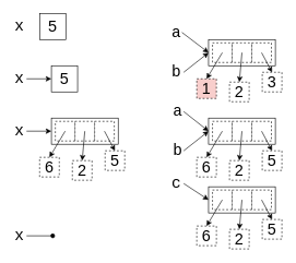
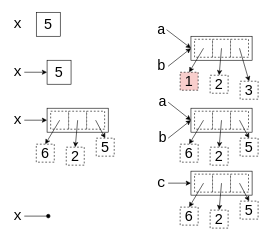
  <mxCell id="0" />
  <mxCell id="1" parent="0" />
  <mxCell id="2" value="&lt;font face=&quot;Courier New&quot;&gt;x&lt;/font&gt;" style="whiteSpace=wrap;html=1;fontSize=24;align=left;fillColor=none;strokeColor=none;" parent="1" vertex="1"><mxGeometry x="20" y="340" width="20" height="40" as="geometry" /></mxCell>
  <mxCell id="3" value="" style="rounded=0;whiteSpace=wrap;html=1;fillColor=none;" vertex="1" parent="1"><mxGeometry x="78" y="180" width="102" height="40" as="geometry" /></mxCell>
  <mxCell id="4" value="" style="endArrow=oval;html=1;rounded=0;strokeColor=default;endFill=1;exitX=1;exitY=0.5;exitDx=0;exitDy=0;" parent="1" edge="1" source="2"><mxGeometry width="50" height="50" relative="1" as="geometry"><mxPoint x="60" y="360" as="sourcePoint" /><mxPoint x="80" y="360" as="targetPoint" /><Array as="points" /></mxGeometry></mxCell>
  <mxCell id="5" value="5" style="whiteSpace=wrap;html=1;aspect=fixed;fontSize=24;" parent="1" vertex="1"><mxGeometry x="60" y="20" width="40" height="40" as="geometry" /></mxCell>
  <mxCell id="6" value="&lt;font face=&quot;Courier New&quot;&gt;x&lt;/font&gt;" style="whiteSpace=wrap;html=1;fontSize=24;align=left;fillColor=none;strokeColor=none;" parent="1" vertex="1"><mxGeometry x="20" y="20" width="70" height="40" as="geometry" /></mxCell>
  <mxCell id="7" value="5" style="whiteSpace=wrap;html=1;aspect=fixed;fontSize=24;" parent="1" vertex="1"><mxGeometry x="78" y="100" width="40" height="40" as="geometry" /></mxCell>
  <mxCell id="8" value="&lt;font face=&quot;Courier New&quot;&gt;x&lt;/font&gt;" style="whiteSpace=wrap;html=1;fontSize=24;align=left;fillColor=none;strokeColor=none;" parent="1" vertex="1"><mxGeometry x="20" y="100" width="20" height="40" as="geometry" /></mxCell>
  <mxCell id="9" value="" style="endArrow=classic;html=1;rounded=0;exitX=1;exitY=0.5;exitDx=0;exitDy=0;strokeColor=default;entryX=0;entryY=0.5;entryDx=0;entryDy=0;" parent="1" target="7" edge="1" source="8"><mxGeometry width="50" height="50" relative="1" as="geometry"><mxPoint x="36.31" y="120" as="sourcePoint" /><mxPoint x="58" y="120" as="targetPoint" /><Array as="points" /></mxGeometry></mxCell>
  <mxCell id="10" value="&lt;font face=&quot;Courier New&quot;&gt;x&lt;/font&gt;" style="whiteSpace=wrap;html=1;fontSize=24;align=left;fillColor=none;strokeColor=none;" parent="1" vertex="1"><mxGeometry x="20" y="180" width="20" height="40" as="geometry" /></mxCell>
  <mxCell id="11" value="" style="endArrow=classic;html=1;rounded=0;strokeColor=default;entryX=0;entryY=0.5;entryDx=0;entryDy=0;exitX=1;exitY=0.5;exitDx=0;exitDy=0;" parent="1" edge="1" source="10"><mxGeometry width="50" height="50" relative="1" as="geometry"><mxPoint x="50" y="200" as="sourcePoint" /><mxPoint x="78" y="200" as="targetPoint" /><Array as="points" /></mxGeometry></mxCell>
  <mxCell id="12" value="&lt;font face=&quot;Courier New&quot;&gt;a&lt;/font&gt;" style="whiteSpace=wrap;html=1;fontSize=24;align=left;fillColor=none;strokeColor=none;" parent="1" vertex="1"><mxGeometry x="260" y="30" width="20" height="40" as="geometry" /></mxCell>
  <mxCell id="13" value="" style="endArrow=classic;html=1;rounded=0;strokeColor=default;entryX=0;entryY=0.5;entryDx=0;entryDy=0;exitX=0.867;exitY=0.476;exitDx=0;exitDy=0;exitPerimeter=0;" parent="1" target="33" edge="1" source="12"><mxGeometry width="50" height="50" relative="1" as="geometry"><mxPoint x="275" y="50" as="sourcePoint" /><mxPoint x="318" y="80" as="targetPoint" /><Array as="points" /></mxGeometry></mxCell>
  <mxCell id="14" value="&lt;font face=&quot;Courier New&quot;&gt;b&lt;/font&gt;" style="whiteSpace=wrap;html=1;fontSize=24;align=left;fillColor=none;strokeColor=none;" parent="1" vertex="1"><mxGeometry x="260" y="90" width="20" height="40" as="geometry" /></mxCell>
  <mxCell id="15" value="" style="endArrow=classic;html=1;rounded=0;strokeColor=default;exitX=1;exitY=0.5;exitDx=0;exitDy=0;entryX=0;entryY=0.5;entryDx=0;entryDy=0;" parent="1" target="33" edge="1" source="14"><mxGeometry width="50" height="50" relative="1" as="geometry"><mxPoint x="275" y="110" as="sourcePoint" /><mxPoint x="300" y="90" as="targetPoint" /><Array as="points" /></mxGeometry></mxCell>
  <mxCell id="16" value="&lt;font face=&quot;Courier New&quot;&gt;a&lt;/font&gt;" style="whiteSpace=wrap;html=1;fontSize=24;align=left;fillColor=none;strokeColor=none;" parent="1" vertex="1"><mxGeometry x="262" y="150" width="18" height="40" as="geometry" /></mxCell>
  <mxCell id="17" value="" style="endArrow=classic;html=1;rounded=0;strokeColor=default;entryX=0;entryY=0.5;entryDx=0;entryDy=0;exitX=1;exitY=0.5;exitDx=0;exitDy=0;" parent="1" target="45" edge="1" source="16"><mxGeometry width="50" height="50" relative="1" as="geometry"><mxPoint x="277" y="170" as="sourcePoint" /><mxPoint x="318" y="200" as="targetPoint" /><Array as="points" /></mxGeometry></mxCell>
  <mxCell id="18" value="&lt;font face=&quot;Courier New&quot;&gt;b&lt;/font&gt;" style="whiteSpace=wrap;html=1;fontSize=24;align=left;fillColor=none;strokeColor=none;" parent="1" vertex="1"><mxGeometry x="262" y="210" width="18" height="40" as="geometry" /></mxCell>
  <mxCell id="19" value="" style="endArrow=classic;html=1;rounded=0;strokeColor=default;entryX=0;entryY=0.5;entryDx=0;entryDy=0;exitX=1;exitY=0.5;exitDx=0;exitDy=0;" parent="1" target="45" edge="1" source="18"><mxGeometry width="50" height="50" relative="1" as="geometry"><mxPoint x="277" y="230" as="sourcePoint" /><mxPoint x="318" y="200" as="targetPoint" /><Array as="points" /></mxGeometry></mxCell>
- <mxCell id="20" value="&lt;font face=&quot;Courier New&quot;&gt;c&lt;/font&gt;" style="whiteSpace=wrap;html=1;fontSize=24;align=left;fillColor=none;strokeColor=none;" parent="1" vertex="1"><mxGeometry x="260" y="260" width="20" height="40" as="geometry" /></mxCell>
+ <mxCell id="20" value="&lt;font face=&quot;Courier New&quot;&gt;c&lt;/font&gt;" style="whiteSpace=wrap;html=1;fontSize=24;align=left;fillColor=none;strokeColor=none;" parent="1" vertex="1"><mxGeometry x="260" y="285" width="20" height="40" as="geometry" /></mxCell>
  <mxCell id="21" value="" style="endArrow=classic;html=1;rounded=0;exitX=1;exitY=0.5;exitDx=0;exitDy=0;strokeColor=default;entryX=0;entryY=0.5;entryDx=0;entryDy=0;" parent="1" target="57" edge="1" source="20"><mxGeometry width="50" height="50" relative="1" as="geometry"><mxPoint x="276.31" y="290" as="sourcePoint" /><mxPoint x="317" y="290" as="targetPoint" /><Array as="points" /></mxGeometry></mxCell>
  <mxCell id="22" value="6" style="whiteSpace=wrap;html=1;aspect=fixed;dashed=1;fontSize=24;" vertex="1" parent="1"><mxGeometry x="60" y="240" width="30" height="30" as="geometry" /></mxCell>
  <mxCell id="23" value="2" style="whiteSpace=wrap;html=1;aspect=fixed;dashed=1;fontSize=24;" vertex="1" parent="1"><mxGeometry x="110" y="245" width="30" height="30" as="geometry" /></mxCell>
  <mxCell id="24" value="5" style="whiteSpace=wrap;html=1;aspect=fixed;dashed=1;fontSize=24;" vertex="1" parent="1"><mxGeometry x="160" y="230" width="30" height="30" as="geometry" /></mxCell>
  <mxCell id="25" value="" style="whiteSpace=wrap;html=1;aspect=fixed;dashed=1;fontSize=24;" vertex="1" parent="1"><mxGeometry x="84" y="185" width="30" height="30" as="geometry" /></mxCell>
  <mxCell id="26" value="" style="whiteSpace=wrap;html=1;aspect=fixed;dashed=1;fontSize=24;" vertex="1" parent="1"><mxGeometry x="114" y="185" width="30" height="30" as="geometry" /></mxCell>
  <mxCell id="27" value="" style="whiteSpace=wrap;html=1;aspect=fixed;dashed=1;fontSize=24;" vertex="1" parent="1"><mxGeometry x="144" y="185" width="30" height="30" as="geometry" /></mxCell>
  <mxCell id="28" value="" style="whiteSpace=wrap;html=1;aspect=fixed;dashed=1;fontSize=24;fillColor=none;strokeColor=none;" vertex="1" parent="1"><mxGeometry x="99" y="185" width="30" height="30" as="geometry" /></mxCell>
  <mxCell id="29" value="" style="endArrow=classic;html=1;rounded=0;strokeColor=default;entryX=0.5;entryY=0;entryDx=0;entryDy=0;exitX=0;exitY=0.5;exitDx=0;exitDy=0;" edge="1" parent="1" source="28" target="22"><mxGeometry width="50" height="50" relative="1" as="geometry"><mxPoint x="285" y="60" as="sourcePoint" /><mxPoint x="328" y="90" as="targetPoint" /><Array as="points" /></mxGeometry></mxCell>
  <mxCell id="30" value="" style="whiteSpace=wrap;html=1;aspect=fixed;dashed=1;fontSize=24;fillColor=none;strokeColor=none;" vertex="1" parent="1"><mxGeometry x="129" y="185" width="30" height="30" as="geometry" /></mxCell>
  <mxCell id="31" value="" style="endArrow=classic;html=1;rounded=0;strokeColor=default;entryX=0.5;entryY=0;entryDx=0;entryDy=0;exitX=0;exitY=0.5;exitDx=0;exitDy=0;" edge="1" parent="1" source="30" target="23"><mxGeometry width="50" height="50" relative="1" as="geometry"><mxPoint x="285" y="120" as="sourcePoint" /><mxPoint x="328" y="90" as="targetPoint" /><Array as="points" /></mxGeometry></mxCell>
  <mxCell id="32" value="" style="endArrow=classic;html=1;rounded=0;strokeColor=default;entryX=0.5;entryY=0;entryDx=0;entryDy=0;exitX=1;exitY=0.5;exitDx=0;exitDy=0;" edge="1" parent="1" source="30" target="24"><mxGeometry width="50" height="50" relative="1" as="geometry"><mxPoint x="295" y="130" as="sourcePoint" /><mxPoint x="338" y="100" as="targetPoint" /><Array as="points" /></mxGeometry></mxCell>
  <mxCell id="33" value="" style="rounded=0;whiteSpace=wrap;html=1;fillColor=none;" vertex="1" parent="1"><mxGeometry x="318" y="60" width="102" height="40" as="geometry" /></mxCell>
  <mxCell id="34" value="1" style="whiteSpace=wrap;html=1;aspect=fixed;dashed=1;fontSize=24;fillColor=#f8cecc;" vertex="1" parent="1"><mxGeometry x="300" y="120" width="30" height="30" as="geometry" /></mxCell>
  <mxCell id="35" value="2" style="whiteSpace=wrap;html=1;aspect=fixed;dashed=1;fontSize=24;" vertex="1" parent="1"><mxGeometry x="350" y="125" width="30" height="30" as="geometry" /></mxCell>
- <mxCell id="36" value="3" style="whiteSpace=wrap;html=1;aspect=fixed;dashed=1;fontSize=24;" vertex="1" parent="1"><mxGeometry x="400" y="110" width="30" height="30" as="geometry" /></mxCell>
+ <mxCell id="36" value="3" style="whiteSpace=wrap;html=1;aspect=fixed;dashed=1;fontSize=24;" vertex="1" parent="1"><mxGeometry x="400" y="135" width="30" height="30" as="geometry" /></mxCell>
  <mxCell id="37" value="" style="whiteSpace=wrap;html=1;aspect=fixed;dashed=1;fontSize=24;" vertex="1" parent="1"><mxGeometry x="324" y="65" width="30" height="30" as="geometry" /></mxCell>
  <mxCell id="38" value="" style="whiteSpace=wrap;html=1;aspect=fixed;dashed=1;fontSize=24;" vertex="1" parent="1"><mxGeometry x="354" y="65" width="30" height="30" as="geometry" /></mxCell>
  <mxCell id="39" value="" style="whiteSpace=wrap;html=1;aspect=fixed;dashed=1;fontSize=24;" vertex="1" parent="1"><mxGeometry x="384" y="65" width="30" height="30" as="geometry" /></mxCell>
  <mxCell id="40" value="" style="whiteSpace=wrap;html=1;aspect=fixed;dashed=1;fontSize=24;fillColor=none;strokeColor=none;" vertex="1" parent="1"><mxGeometry x="339" y="65" width="30" height="30" as="geometry" /></mxCell>
  <mxCell id="41" value="" style="endArrow=classic;html=1;rounded=0;strokeColor=default;entryX=0.5;entryY=0;entryDx=0;entryDy=0;exitX=0;exitY=0.5;exitDx=0;exitDy=0;" edge="1" parent="1" source="40" target="34"><mxGeometry width="50" height="50" relative="1" as="geometry"><mxPoint x="525" y="-60" as="sourcePoint" /><mxPoint x="568" y="-30" as="targetPoint" /><Array as="points" /></mxGeometry></mxCell>
  <mxCell id="42" value="" style="whiteSpace=wrap;html=1;aspect=fixed;dashed=1;fontSize=24;fillColor=none;strokeColor=none;" vertex="1" parent="1"><mxGeometry x="369" y="65" width="30" height="30" as="geometry" /></mxCell>
  <mxCell id="43" value="" style="endArrow=classic;html=1;rounded=0;strokeColor=default;entryX=0.5;entryY=0;entryDx=0;entryDy=0;exitX=0;exitY=0.5;exitDx=0;exitDy=0;" edge="1" parent="1" source="42" target="35"><mxGeometry width="50" height="50" relative="1" as="geometry"><mxPoint x="525" y="0" as="sourcePoint" /><mxPoint x="568" y="-30" as="targetPoint" /><Array as="points" /></mxGeometry></mxCell>
  <mxCell id="44" value="" style="endArrow=classic;html=1;rounded=0;strokeColor=default;entryX=0.5;entryY=0;entryDx=0;entryDy=0;exitX=1;exitY=0.5;exitDx=0;exitDy=0;" edge="1" parent="1" source="42" target="36"><mxGeometry width="50" height="50" relative="1" as="geometry"><mxPoint x="535" y="10" as="sourcePoint" /><mxPoint x="578" as="targetPoint" y="-20" /><Array as="points" /></mxGeometry></mxCell>
  <mxCell id="45" value="" style="rounded=0;whiteSpace=wrap;html=1;fillColor=none;" vertex="1" parent="1"><mxGeometry x="318" y="180" width="102" height="40" as="geometry" /></mxCell>
  <mxCell id="46" value="6" style="whiteSpace=wrap;html=1;aspect=fixed;dashed=1;fontSize=24;" vertex="1" parent="1"><mxGeometry x="300" y="240" width="30" height="30" as="geometry" /></mxCell>
  <mxCell id="47" value="2" style="whiteSpace=wrap;html=1;aspect=fixed;dashed=1;fontSize=24;" vertex="1" parent="1"><mxGeometry x="350" y="245" width="30" height="30" as="geometry" /></mxCell>
  <mxCell id="48" value="5" style="whiteSpace=wrap;html=1;aspect=fixed;dashed=1;fontSize=24;" vertex="1" parent="1"><mxGeometry x="400" y="230" width="30" height="30" as="geometry" /></mxCell>
  <mxCell id="49" value="" style="whiteSpace=wrap;html=1;aspect=fixed;dashed=1;fontSize=24;" vertex="1" parent="1"><mxGeometry x="324" y="185" width="30" height="30" as="geometry" /></mxCell>
  <mxCell id="50" value="" style="whiteSpace=wrap;html=1;aspect=fixed;dashed=1;fontSize=24;" vertex="1" parent="1"><mxGeometry x="354" y="185" width="30" height="30" as="geometry" /></mxCell>
  <mxCell id="51" value="" style="whiteSpace=wrap;html=1;aspect=fixed;dashed=1;fontSize=24;" vertex="1" parent="1"><mxGeometry x="384" y="185" width="30" height="30" as="geometry" /></mxCell>
  <mxCell id="52" value="" style="whiteSpace=wrap;html=1;aspect=fixed;dashed=1;fontSize=24;fillColor=none;strokeColor=none;" vertex="1" parent="1"><mxGeometry x="339" y="185" width="30" height="30" as="geometry" /></mxCell>
  <mxCell id="53" value="" style="endArrow=classic;html=1;rounded=0;strokeColor=default;entryX=0.5;entryY=0;entryDx=0;entryDy=0;exitX=0;exitY=0.5;exitDx=0;exitDy=0;" edge="1" parent="1" source="52" target="46"><mxGeometry width="50" height="50" relative="1" as="geometry"><mxPoint x="525" y="60" as="sourcePoint" /><mxPoint x="568" y="90" as="targetPoint" /><Array as="points" /></mxGeometry></mxCell>
  <mxCell id="54" value="" style="whiteSpace=wrap;html=1;aspect=fixed;dashed=1;fontSize=24;fillColor=none;strokeColor=none;" vertex="1" parent="1"><mxGeometry x="369" y="185" width="30" height="30" as="geometry" /></mxCell>
  <mxCell id="55" value="" style="endArrow=classic;html=1;rounded=0;strokeColor=default;entryX=0.5;entryY=0;entryDx=0;entryDy=0;exitX=0;exitY=0.5;exitDx=0;exitDy=0;" edge="1" parent="1" source="54" target="47"><mxGeometry width="50" height="50" relative="1" as="geometry"><mxPoint x="525" y="120" as="sourcePoint" /><mxPoint x="568" y="90" as="targetPoint" /><Array as="points" /></mxGeometry></mxCell>
  <mxCell id="56" value="" style="endArrow=classic;html=1;rounded=0;strokeColor=default;entryX=0.5;entryY=0;entryDx=0;entryDy=0;exitX=1;exitY=0.5;exitDx=0;exitDy=0;" edge="1" parent="1" source="54" target="48"><mxGeometry width="50" height="50" relative="1" as="geometry"><mxPoint x="535" y="130" as="sourcePoint" /><mxPoint x="578" y="100" as="targetPoint" /><Array as="points" /></mxGeometry></mxCell>
  <mxCell id="57" value="" style="rounded=0;whiteSpace=wrap;html=1;fillColor=none;" vertex="1" parent="1"><mxGeometry x="318" y="285" width="102" height="40" as="geometry" /></mxCell>
  <mxCell id="58" value="6" style="whiteSpace=wrap;html=1;aspect=fixed;dashed=1;fontSize=24;" vertex="1" parent="1"><mxGeometry x="300" y="345" width="30" height="30" as="geometry" /></mxCell>
  <mxCell id="59" value="2" style="whiteSpace=wrap;html=1;aspect=fixed;dashed=1;fontSize=24;" vertex="1" parent="1"><mxGeometry x="350" y="350" width="30" height="30" as="geometry" /></mxCell>
  <mxCell id="60" value="5" style="whiteSpace=wrap;html=1;aspect=fixed;dashed=1;fontSize=24;" vertex="1" parent="1"><mxGeometry x="400" y="335" width="30" height="30" as="geometry" /></mxCell>
  <mxCell id="61" value="" style="whiteSpace=wrap;html=1;aspect=fixed;dashed=1;fontSize=24;" vertex="1" parent="1"><mxGeometry x="324" y="290" width="30" height="30" as="geometry" /></mxCell>
  <mxCell id="62" value="" style="whiteSpace=wrap;html=1;aspect=fixed;dashed=1;fontSize=24;" vertex="1" parent="1"><mxGeometry x="354" y="290" width="30" height="30" as="geometry" /></mxCell>
  <mxCell id="63" value="" style="whiteSpace=wrap;html=1;aspect=fixed;dashed=1;fontSize=24;" vertex="1" parent="1"><mxGeometry x="384" y="290" width="30" height="30" as="geometry" /></mxCell>
  <mxCell id="64" value="" style="whiteSpace=wrap;html=1;aspect=fixed;dashed=1;fontSize=24;fillColor=none;strokeColor=none;" vertex="1" parent="1"><mxGeometry x="339" y="290" width="30" height="30" as="geometry" /></mxCell>
  <mxCell id="65" value="" style="endArrow=classic;html=1;rounded=0;strokeColor=default;entryX=0.5;entryY=0;entryDx=0;entryDy=0;exitX=0;exitY=0.5;exitDx=0;exitDy=0;" edge="1" parent="1" source="64" target="58"><mxGeometry width="50" height="50" relative="1" as="geometry"><mxPoint x="525" y="165" as="sourcePoint" /><mxPoint x="568" y="195" as="targetPoint" /><Array as="points" /></mxGeometry></mxCell>
  <mxCell id="66" value="" style="whiteSpace=wrap;html=1;aspect=fixed;dashed=1;fontSize=24;fillColor=none;strokeColor=none;" vertex="1" parent="1"><mxGeometry x="369" y="290" width="30" height="30" as="geometry" /></mxCell>
  <mxCell id="67" value="" style="endArrow=classic;html=1;rounded=0;strokeColor=default;entryX=0.5;entryY=0;entryDx=0;entryDy=0;exitX=0;exitY=0.5;exitDx=0;exitDy=0;" edge="1" parent="1" source="66" target="59"><mxGeometry width="50" height="50" relative="1" as="geometry"><mxPoint x="525" y="225" as="sourcePoint" /><mxPoint x="568" y="195" as="targetPoint" /><Array as="points" /></mxGeometry></mxCell>
  <mxCell id="68" value="" style="endArrow=classic;html=1;rounded=0;strokeColor=default;entryX=0.5;entryY=0;entryDx=0;entryDy=0;exitX=1;exitY=0.5;exitDx=0;exitDy=0;" edge="1" parent="1" source="66" target="60"><mxGeometry width="50" height="50" relative="1" as="geometry"><mxPoint x="535" y="235" as="sourcePoint" /><mxPoint x="578" y="205" as="targetPoint" /><Array as="points" /></mxGeometry></mxCell>
